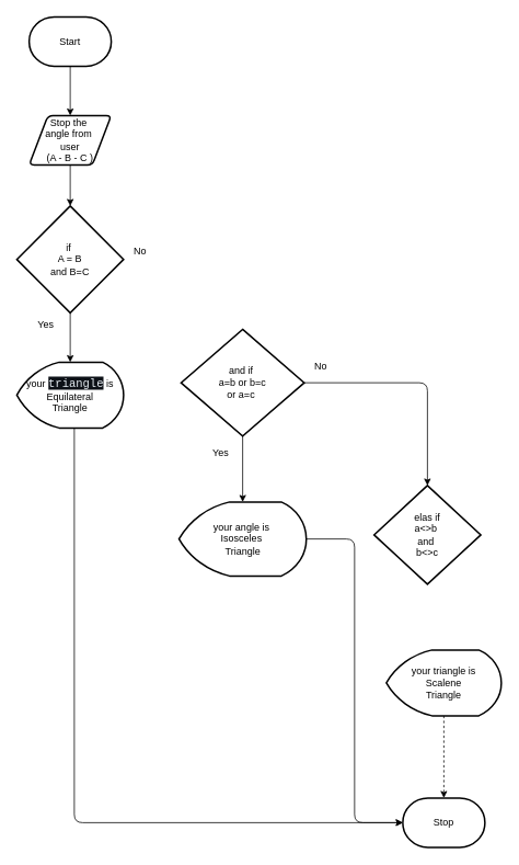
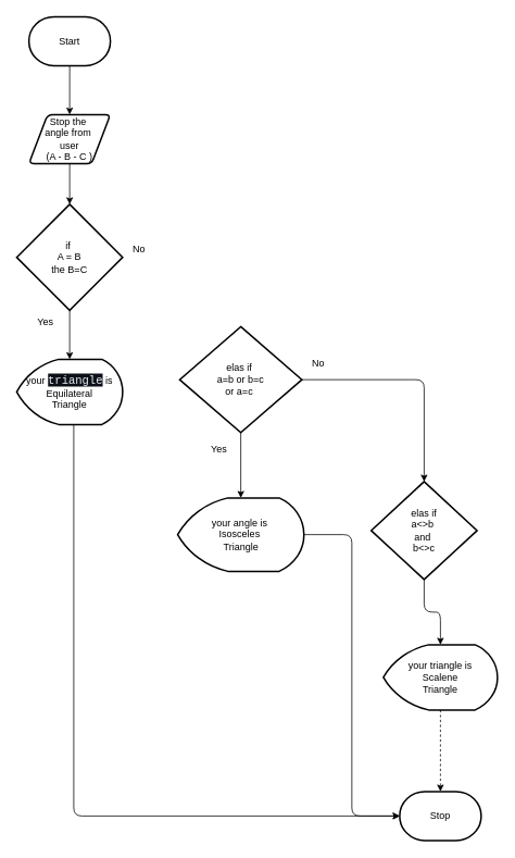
  <mxCell id="0" />
  <mxCell id="1" parent="0" />
  <mxCell id="2" style="edgeStyle=orthogonalEdgeStyle;html=1;entryX=0.5;entryY=0;entryDx=0;entryDy=0;" edge="1" parent="1" source="3" target="6"><mxGeometry relative="1" as="geometry" /></mxCell>
  <mxCell id="3" value="Start" style="strokeWidth=2;html=1;shape=mxgraph.flowchart.terminator;whiteSpace=wrap;" parent="1" vertex="1"><mxGeometry x="35" y="20" width="100" height="60" as="geometry" /></mxCell>
  <mxCell id="4" value="Stop" style="strokeWidth=2;html=1;shape=mxgraph.flowchart.terminator;whiteSpace=wrap;" parent="1" vertex="1"><mxGeometry x="490" y="970" width="100" height="60" as="geometry" /></mxCell>
  <mxCell id="5" style="edgeStyle=orthogonalEdgeStyle;html=1;" edge="1" parent="1" source="6" target="8"><mxGeometry relative="1" as="geometry" /></mxCell>
  <mxCell id="6" value="Stop the&amp;nbsp;&lt;br&gt;angle from&amp;nbsp;&lt;br&gt;user&lt;br&gt;(A - B - C )" style="shape=parallelogram;html=1;strokeWidth=2;perimeter=parallelogramPerimeter;whiteSpace=wrap;rounded=1;arcSize=12;size=0.23;" vertex="1" parent="1"><mxGeometry x="35" y="140" width="100" height="60" as="geometry" /></mxCell>
  <mxCell id="7" style="edgeStyle=orthogonalEdgeStyle;html=1;" edge="1" parent="1" source="8" target="12"><mxGeometry relative="1" as="geometry" /></mxCell>
- <mxCell id="8" value="if&amp;nbsp;&lt;br&gt;A = B&lt;br&gt;and B=C&lt;br&gt;" style="strokeWidth=2;html=1;shape=mxgraph.flowchart.decision;whiteSpace=wrap;" vertex="1" parent="1"><mxGeometry x="20" y="250" width="130" height="130" as="geometry" /></mxCell>
+ <mxCell id="8" value="if&amp;nbsp;&lt;br&gt;A = B&lt;br&gt;the B=C&lt;br&gt;" style="strokeWidth=2;html=1;shape=mxgraph.flowchart.decision;whiteSpace=wrap;" vertex="1" parent="1"><mxGeometry x="20" y="250" width="130" height="130" as="geometry" /></mxCell>
  <mxCell id="9" value="Yes" style="text;html=1;align=center;verticalAlign=middle;resizable=0;points=[];autosize=1;strokeColor=none;fillColor=none;" vertex="1" parent="1"><mxGeometry x="35" y="380" width="40" height="30" as="geometry" /></mxCell>
  <mxCell id="10" value="No" style="text;html=1;align=center;verticalAlign=middle;resizable=0;points=[];autosize=1;strokeColor=none;fillColor=none;" vertex="1" parent="1"><mxGeometry x="150" y="290" width="40" height="30" as="geometry" /></mxCell>
  <mxCell id="11" style="edgeStyle=orthogonalEdgeStyle;html=1;entryX=0;entryY=0.5;entryDx=0;entryDy=0;entryPerimeter=0;" edge="1" parent="1" source="12" target="4"><mxGeometry relative="1" as="geometry"><mxPoint x="170" y="900" as="targetPoint" /><Array as="points"><mxPoint x="90" y="1000" /></Array></mxGeometry></mxCell>
  <mxCell id="12" value="your&amp;nbsp;&lt;span style=&quot;background-color: rgb(13, 17, 23); color: rgb(230, 237, 243); font-family: Consolas, &amp;quot;Courier New&amp;quot;, monospace; font-size: 14px;&quot;&gt;triangle&lt;/span&gt;&lt;span style=&quot;background-color: initial;&quot;&gt;&amp;nbsp;is&lt;br&gt;&lt;/span&gt;Equilateral&lt;br&gt;Triangle" style="strokeWidth=2;html=1;shape=mxgraph.flowchart.display;whiteSpace=wrap;" vertex="1" parent="1"><mxGeometry x="20" y="440" width="130" height="80" as="geometry" /></mxCell>
  <mxCell id="13" style="edgeStyle=orthogonalEdgeStyle;html=1;entryX=0.5;entryY=0;entryDx=0;entryDy=0;entryPerimeter=0;" edge="1" parent="1" source="15" target="17"><mxGeometry relative="1" as="geometry" /></mxCell>
  <mxCell id="14" style="edgeStyle=orthogonalEdgeStyle;html=1;entryX=0.5;entryY=0;entryDx=0;entryDy=0;entryPerimeter=0;" edge="1" parent="1" source="15" target="21"><mxGeometry relative="1" as="geometry" /></mxCell>
- <mxCell id="15" value="and if&amp;nbsp;&lt;br&gt;a=b or b=c&lt;br&gt;or a=c&amp;nbsp;" style="strokeWidth=2;html=1;shape=mxgraph.flowchart.decision;whiteSpace=wrap;" vertex="1" parent="1"><mxGeometry x="220" y="400" width="150" height="130" as="geometry" /></mxCell>
+ <mxCell id="15" value="elas if&amp;nbsp;&lt;br&gt;a=b or b=c&lt;br&gt;or a=c&amp;nbsp;" style="strokeWidth=2;html=1;shape=mxgraph.flowchart.decision;whiteSpace=wrap;" vertex="1" parent="1"><mxGeometry x="220" y="400" width="150" height="130" as="geometry" /></mxCell>
  <mxCell id="16" style="edgeStyle=orthogonalEdgeStyle;html=1;entryX=0;entryY=0.5;entryDx=0;entryDy=0;entryPerimeter=0;" edge="1" parent="1" source="17" target="4"><mxGeometry relative="1" as="geometry" /></mxCell>
  <mxCell id="17" value="your angle is&amp;nbsp;&lt;br&gt;Isosceles&amp;nbsp;&lt;br&gt;Triangle" style="strokeWidth=2;html=1;shape=mxgraph.flowchart.display;whiteSpace=wrap;" vertex="1" parent="1"><mxGeometry x="217.5" y="610" width="155" height="90" as="geometry" /></mxCell>
  <mxCell id="18" value="Yes" style="text;html=1;align=center;verticalAlign=middle;resizable=0;points=[];autosize=1;strokeColor=none;fillColor=none;" vertex="1" parent="1"><mxGeometry x="247.5" y="535" width="40" height="30" as="geometry" /></mxCell>
  <mxCell id="19" value="No" style="text;html=1;align=center;verticalAlign=middle;resizable=0;points=[];autosize=1;strokeColor=none;fillColor=none;" vertex="1" parent="1"><mxGeometry x="370" y="430" width="40" height="30" as="geometry" /></mxCell>
+ <mxCell id="20" style="edgeStyle=orthogonalEdgeStyle;html=1;" edge="1" parent="1" source="21" target="23"><mxGeometry relative="1" as="geometry" /></mxCell>
  <mxCell id="21" value="elas if&lt;br&gt;a&amp;lt;&amp;gt;b&amp;nbsp;&lt;br&gt;and&amp;nbsp;&lt;br&gt;b&amp;lt;&amp;gt;c" style="strokeWidth=2;html=1;shape=mxgraph.flowchart.decision;whiteSpace=wrap;" vertex="1" parent="1"><mxGeometry x="455" y="590" width="130" height="120" as="geometry" /></mxCell>
  <mxCell id="22" style="edgeStyle=orthogonalEdgeStyle;html=1;dashed=1;" edge="1" parent="1" source="23" target="4"><mxGeometry relative="1" as="geometry" /></mxCell>
  <mxCell id="23" value="your triangle is&lt;br&gt;Scalene&lt;br&gt;Triangle" style="strokeWidth=2;html=1;shape=mxgraph.flowchart.display;whiteSpace=wrap;" vertex="1" parent="1"><mxGeometry x="470" y="790" width="140" height="80" as="geometry" /></mxCell>
